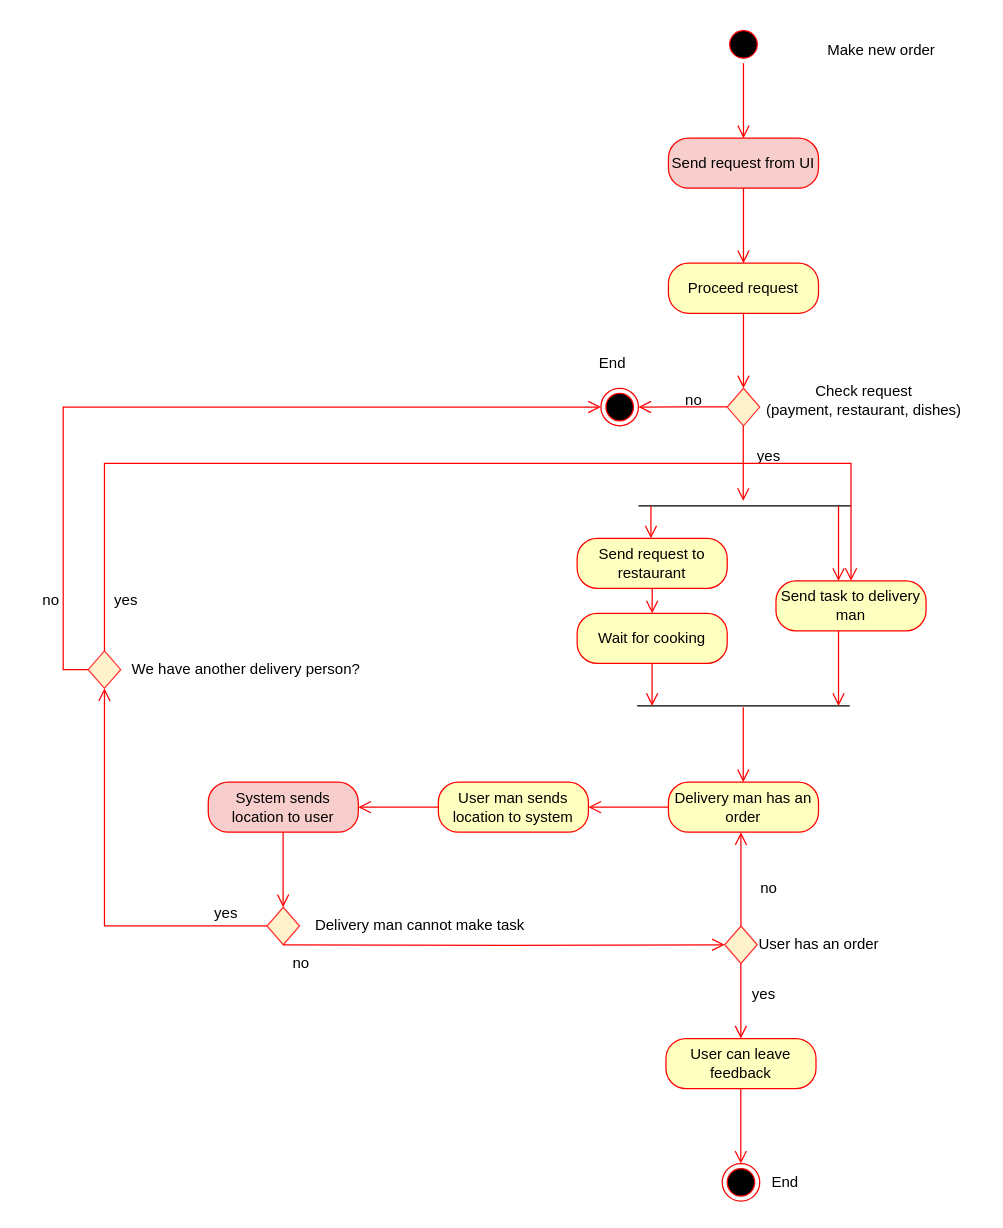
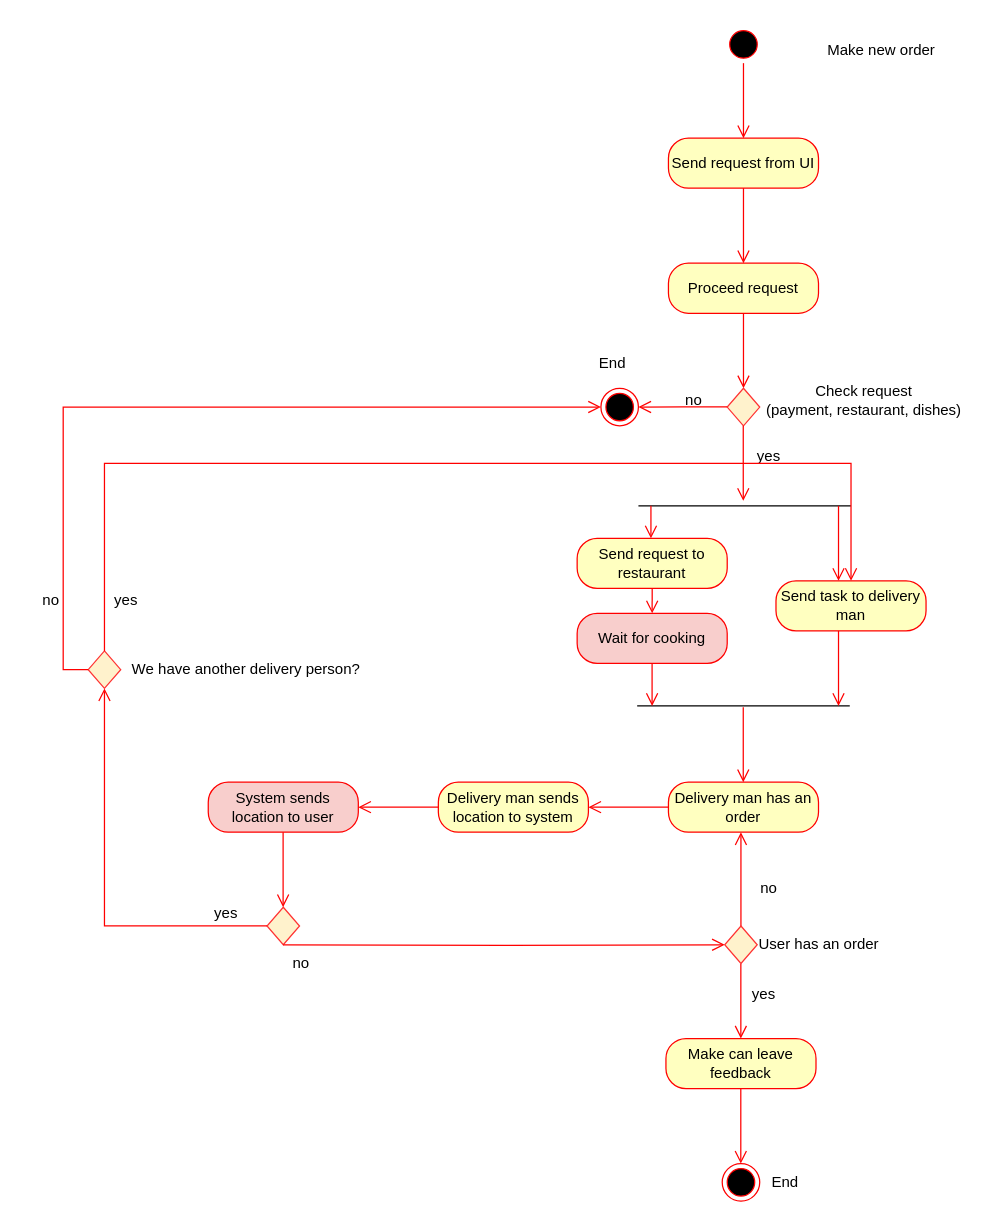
  <mxCell id="0" />
  <mxCell id="1" parent="0" />
  <mxCell id="2" value="" style="ellipse;html=1;shape=startState;fillColor=#000000;strokeColor=#ff0000;" parent="1" vertex="1"><mxGeometry x="579" y="20" width="30" height="30" as="geometry" /></mxCell>
  <mxCell id="3" value="" style="edgeStyle=orthogonalEdgeStyle;html=1;verticalAlign=bottom;endArrow=open;endSize=8;strokeColor=#ff0000;rounded=0;" parent="1" source="2" edge="1"><mxGeometry relative="1" as="geometry"><mxPoint x="594" y="110" as="targetPoint" /></mxGeometry></mxCell>
  <mxCell id="4" value="Make new order" style="text;html=1;align=center;verticalAlign=middle;resizable=0;points=[];autosize=1;strokeColor=none;fillColor=none;" parent="1" vertex="1"><mxGeometry x="649" y="25" width="110" height="30" as="geometry" /></mxCell>
- <mxCell id="5" value="Send request from UI" style="rounded=1;whiteSpace=wrap;html=1;arcSize=40;fontColor=#000000;fillColor=#f8cecc;strokeColor=#ff0000;" parent="1" vertex="1"><mxGeometry x="534" y="110" width="120" height="40" as="geometry" /></mxCell>
+ <mxCell id="5" value="Send request from UI" style="rounded=1;whiteSpace=wrap;html=1;arcSize=40;fontColor=#000000;fillColor=#ffffc0;strokeColor=#ff0000;" parent="1" vertex="1"><mxGeometry x="534" y="110" width="120" height="40" as="geometry" /></mxCell>
  <mxCell id="6" value="" style="edgeStyle=orthogonalEdgeStyle;html=1;verticalAlign=bottom;endArrow=open;endSize=8;strokeColor=#ff0000;rounded=0;" parent="1" source="5" edge="1"><mxGeometry relative="1" as="geometry"><mxPoint x="594" y="210" as="targetPoint" /></mxGeometry></mxCell>
  <mxCell id="7" value="Proceed request" style="rounded=1;whiteSpace=wrap;html=1;arcSize=40;fontColor=#000000;fillColor=#ffffc0;strokeColor=#ff0000;" parent="1" vertex="1"><mxGeometry x="534" y="210" width="120" height="40" as="geometry" /></mxCell>
  <mxCell id="8" value="" style="edgeStyle=orthogonalEdgeStyle;html=1;verticalAlign=bottom;endArrow=open;endSize=8;strokeColor=#ff0000;rounded=0;" parent="1" source="7" edge="1"><mxGeometry relative="1" as="geometry"><mxPoint x="594" y="310" as="targetPoint" /></mxGeometry></mxCell>
  <mxCell id="9" value="" style="rhombus;whiteSpace=wrap;html=1;fillColor=#fff2cc;strokeColor=#FF3333;" parent="1" vertex="1"><mxGeometry x="581" y="310" width="26" height="30" as="geometry" /></mxCell>
  <mxCell id="10" value="Check request &lt;br&gt;(payment, restaurant, dishes)" style="text;html=1;align=center;verticalAlign=middle;resizable=0;points=[];autosize=1;strokeColor=none;fillColor=none;" parent="1" vertex="1"><mxGeometry x="600" y="300" width="180" height="40" as="geometry" /></mxCell>
  <mxCell id="11" value="" style="edgeStyle=orthogonalEdgeStyle;html=1;verticalAlign=bottom;endArrow=open;endSize=8;strokeColor=#ff0000;rounded=0;" parent="1" edge="1"><mxGeometry relative="1" as="geometry"><mxPoint x="510" y="325" as="targetPoint" /><mxPoint x="581" y="324.9" as="sourcePoint" /><Array as="points"><mxPoint x="546" y="325" /><mxPoint x="510" y="325" /></Array></mxGeometry></mxCell>
  <mxCell id="12" value="no" style="text;html=1;align=center;verticalAlign=middle;resizable=0;points=[];autosize=1;strokeColor=none;fillColor=none;" parent="1" vertex="1"><mxGeometry x="534" y="305" width="40" height="30" as="geometry" /></mxCell>
  <mxCell id="13" value="" style="ellipse;html=1;shape=endState;fillColor=#000000;strokeColor=#ff0000;" parent="1" vertex="1"><mxGeometry x="480" y="310" width="30" height="30" as="geometry" /></mxCell>
  <mxCell id="14" value="Send request to restaurant" style="rounded=1;whiteSpace=wrap;html=1;arcSize=40;fontColor=#000000;fillColor=#ffffc0;strokeColor=#ff0000;" parent="1" vertex="1"><mxGeometry x="461" y="430" width="120" height="40" as="geometry" /></mxCell>
  <mxCell id="15" value="" style="edgeStyle=orthogonalEdgeStyle;html=1;verticalAlign=bottom;endArrow=open;endSize=8;strokeColor=#ff0000;rounded=0;" parent="1" edge="1"><mxGeometry relative="1" as="geometry"><mxPoint x="593.83" y="400" as="targetPoint" /><mxPoint x="593.83" y="340" as="sourcePoint" /></mxGeometry></mxCell>
  <mxCell id="16" value="yes" style="text;html=1;align=center;verticalAlign=middle;resizable=0;points=[];autosize=1;strokeColor=none;fillColor=none;" parent="1" vertex="1"><mxGeometry x="594" y="350" width="40" height="30" as="geometry" /></mxCell>
  <mxCell id="17" value="" style="line;strokeWidth=1;fillColor=none;align=left;verticalAlign=middle;spacingTop=-1;spacingLeft=3;spacingRight=3;rotatable=0;labelPosition=right;points=[];portConstraint=eastwest;strokeColor=inherit;" parent="1" vertex="1"><mxGeometry x="510" y="400" width="170" height="8" as="geometry" /></mxCell>
  <mxCell id="18" value="" style="edgeStyle=orthogonalEdgeStyle;html=1;verticalAlign=bottom;endArrow=open;endSize=8;strokeColor=#ff0000;rounded=0;" parent="1" edge="1"><mxGeometry relative="1" as="geometry"><mxPoint x="520" y="430" as="targetPoint" /><mxPoint x="520" y="404" as="sourcePoint" /><Array as="points"><mxPoint x="520" y="430" /></Array></mxGeometry></mxCell>
  <mxCell id="19" value="" style="edgeStyle=orthogonalEdgeStyle;html=1;verticalAlign=bottom;endArrow=open;endSize=8;strokeColor=#ff0000;rounded=0;" parent="1" edge="1"><mxGeometry relative="1" as="geometry"><mxPoint x="670" y="464" as="targetPoint" /><mxPoint x="670" y="404" as="sourcePoint" /></mxGeometry></mxCell>
  <mxCell id="20" value="Send task to delivery man" style="rounded=1;whiteSpace=wrap;html=1;arcSize=40;fontColor=#000000;fillColor=#ffffc0;strokeColor=#ff0000;" parent="1" vertex="1"><mxGeometry x="620" y="464" width="120" height="40" as="geometry" /></mxCell>
  <mxCell id="21" value="" style="line;strokeWidth=1;fillColor=none;align=left;verticalAlign=middle;spacingTop=-1;spacingLeft=3;spacingRight=3;rotatable=0;labelPosition=right;points=[];portConstraint=eastwest;strokeColor=inherit;" parent="1" vertex="1"><mxGeometry x="509" y="560" width="170" height="8" as="geometry" /></mxCell>
  <mxCell id="22" value="" style="edgeStyle=orthogonalEdgeStyle;html=1;verticalAlign=bottom;endArrow=open;endSize=8;strokeColor=#ff0000;rounded=0;" parent="1" edge="1"><mxGeometry relative="1" as="geometry"><mxPoint x="670" y="564" as="targetPoint" /><mxPoint x="670" y="504" as="sourcePoint" /></mxGeometry></mxCell>
  <mxCell id="23" value="" style="edgeStyle=orthogonalEdgeStyle;html=1;verticalAlign=bottom;endArrow=open;endSize=8;strokeColor=#ff0000;rounded=0;" parent="1" edge="1"><mxGeometry relative="1" as="geometry"><mxPoint x="593.83" y="625" as="targetPoint" /><mxPoint x="593.83" y="565" as="sourcePoint" /></mxGeometry></mxCell>
  <mxCell id="24" value="Delivery man has an order" style="rounded=1;whiteSpace=wrap;html=1;arcSize=40;fontColor=#000000;fillColor=#ffffc0;strokeColor=#ff0000;" parent="1" vertex="1"><mxGeometry x="534" y="625" width="120" height="40" as="geometry" /></mxCell>
  <mxCell id="25" value="" style="edgeStyle=orthogonalEdgeStyle;html=1;verticalAlign=bottom;endArrow=open;endSize=8;strokeColor=#ff0000;rounded=0;" parent="1" edge="1"><mxGeometry relative="1" as="geometry"><mxPoint x="591.9" y="830" as="targetPoint" /><mxPoint x="591.9" y="770" as="sourcePoint" /></mxGeometry></mxCell>
  <mxCell id="26" value="" style="edgeStyle=orthogonalEdgeStyle;html=1;verticalAlign=bottom;endArrow=open;endSize=8;strokeColor=#ff0000;rounded=0;exitX=0.5;exitY=0;exitDx=0;exitDy=0;entryX=0.483;entryY=1.003;entryDx=0;entryDy=0;entryPerimeter=0;" parent="1" source="46" target="24" edge="1"><mxGeometry relative="1" as="geometry"><mxPoint x="532" y="745" as="targetPoint" /><mxPoint x="532" y="685" as="sourcePoint" /></mxGeometry></mxCell>
  <mxCell id="27" value="" style="ellipse;html=1;shape=endState;fillColor=#000000;strokeColor=#ff0000;" parent="1" vertex="1"><mxGeometry x="577" y="930" width="30" height="30" as="geometry" /></mxCell>
  <mxCell id="28" value="End" style="text;html=1;align=center;verticalAlign=middle;resizable=0;points=[];autosize=1;strokeColor=none;fillColor=none;" parent="1" vertex="1"><mxGeometry x="607" y="930" width="40" height="30" as="geometry" /></mxCell>
  <mxCell id="29" value="End" style="text;html=1;align=center;verticalAlign=middle;resizable=0;points=[];autosize=1;strokeColor=none;fillColor=none;" parent="1" vertex="1"><mxGeometry x="469" y="275" width="40" height="30" as="geometry" /></mxCell>
  <mxCell id="30" value="" style="edgeStyle=orthogonalEdgeStyle;html=1;verticalAlign=bottom;endArrow=open;endSize=8;strokeColor=#ff0000;rounded=0;entryX=1;entryY=0.5;entryDx=0;entryDy=0;" parent="1" target="31" edge="1"><mxGeometry relative="1" as="geometry"><mxPoint x="490" y="645" as="targetPoint" /><mxPoint x="534" y="644.9" as="sourcePoint" /><Array as="points"><mxPoint x="528" y="645" /></Array></mxGeometry></mxCell>
- <mxCell id="31" value="User man sends location to system" style="rounded=1;whiteSpace=wrap;html=1;arcSize=40;fontColor=#000000;fillColor=#ffffc0;strokeColor=#ff0000;" parent="1" vertex="1"><mxGeometry x="350" y="625" width="120" height="40" as="geometry" /></mxCell>
+ <mxCell id="31" value="Delivery man sends location to system" style="rounded=1;whiteSpace=wrap;html=1;arcSize=40;fontColor=#000000;fillColor=#ffffc0;strokeColor=#ff0000;" parent="1" vertex="1"><mxGeometry x="350" y="625" width="120" height="40" as="geometry" /></mxCell>
  <mxCell id="32" value="System sends location to user" style="rounded=1;whiteSpace=wrap;html=1;arcSize=40;fontColor=#000000;fillColor=#f8cecc;strokeColor=#ff0000;" parent="1" vertex="1"><mxGeometry x="166" y="625" width="120" height="40" as="geometry" /></mxCell>
  <mxCell id="33" value="" style="edgeStyle=orthogonalEdgeStyle;html=1;verticalAlign=bottom;endArrow=open;endSize=8;strokeColor=#ff0000;rounded=0;entryX=1;entryY=0.5;entryDx=0;entryDy=0;" parent="1" target="32" edge="1"><mxGeometry relative="1" as="geometry"><mxPoint x="290" y="645" as="targetPoint" /><mxPoint x="350" y="644.92" as="sourcePoint" /><Array as="points"><mxPoint x="344" y="645" /></Array></mxGeometry></mxCell>
  <mxCell id="34" value="" style="edgeStyle=orthogonalEdgeStyle;html=1;verticalAlign=bottom;endArrow=open;endSize=8;strokeColor=#ff0000;rounded=0;" parent="1" edge="1"><mxGeometry relative="1" as="geometry"><mxPoint x="520.92" y="564" as="targetPoint" /><mxPoint x="520.92" y="528" as="sourcePoint" /></mxGeometry></mxCell>
- <mxCell id="35" value="Wait for cooking" style="rounded=1;whiteSpace=wrap;html=1;arcSize=40;fontColor=#000000;fillColor=#ffffc0;strokeColor=#ff0000;" parent="1" vertex="1"><mxGeometry x="461" y="490" width="120" height="40" as="geometry" /></mxCell>
+ <mxCell id="35" value="Wait for cooking" style="rounded=1;whiteSpace=wrap;html=1;arcSize=40;fontColor=#000000;fillColor=#f8cecc;strokeColor=#ff0000;" parent="1" vertex="1"><mxGeometry x="461" y="490" width="120" height="40" as="geometry" /></mxCell>
  <mxCell id="36" value="" style="edgeStyle=orthogonalEdgeStyle;html=1;verticalAlign=bottom;endArrow=open;endSize=8;strokeColor=#ff0000;rounded=0;" parent="1" edge="1"><mxGeometry relative="1" as="geometry"><mxPoint x="520.97" y="490" as="targetPoint" /><mxPoint x="521" y="470" as="sourcePoint" /><Array as="points"><mxPoint x="520.97" y="490" /></Array></mxGeometry></mxCell>
- <mxCell id="37" value="User can leave feedback" style="rounded=1;whiteSpace=wrap;html=1;arcSize=40;fontColor=#000000;fillColor=#ffffc0;strokeColor=#ff0000;" parent="1" vertex="1"><mxGeometry x="532" y="830" width="120" height="40" as="geometry" /></mxCell>
+ <mxCell id="37" value="Make can leave feedback" style="rounded=1;whiteSpace=wrap;html=1;arcSize=40;fontColor=#000000;fillColor=#ffffc0;strokeColor=#ff0000;" parent="1" vertex="1"><mxGeometry x="532" y="830" width="120" height="40" as="geometry" /></mxCell>
  <mxCell id="38" value="" style="edgeStyle=orthogonalEdgeStyle;html=1;verticalAlign=bottom;endArrow=open;endSize=8;strokeColor=#ff0000;rounded=0;" parent="1" edge="1"><mxGeometry relative="1" as="geometry"><mxPoint x="591.86" y="930" as="targetPoint" /><mxPoint x="591.86" y="870" as="sourcePoint" /></mxGeometry></mxCell>
  <mxCell id="39" value="" style="rhombus;whiteSpace=wrap;html=1;fillColor=#fff2cc;strokeColor=#FF3333;" parent="1" vertex="1"><mxGeometry x="213" y="725" width="26" height="30" as="geometry" /></mxCell>
  <mxCell id="40" value="" style="edgeStyle=orthogonalEdgeStyle;html=1;verticalAlign=bottom;endArrow=open;endSize=8;strokeColor=#ff0000;rounded=0;" parent="1" edge="1"><mxGeometry relative="1" as="geometry"><mxPoint x="225.86" y="725" as="targetPoint" /><mxPoint x="225.86" y="665" as="sourcePoint" /></mxGeometry></mxCell>
- <mxCell id="41" value="Delivery man cannot make task" style="text;html=1;align=center;verticalAlign=middle;resizable=0;points=[];autosize=1;strokeColor=none;fillColor=none;" parent="1" vertex="1"><mxGeometry x="240" y="725" width="190" height="30" as="geometry" /></mxCell>
  <mxCell id="42" value="" style="edgeStyle=orthogonalEdgeStyle;html=1;verticalAlign=bottom;endArrow=open;endSize=8;strokeColor=#ff0000;rounded=0;entryX=0.5;entryY=1;entryDx=0;entryDy=0;" parent="1" target="50" edge="1"><mxGeometry relative="1" as="geometry"><mxPoint x="40" y="630" as="targetPoint" /><mxPoint x="213" y="739.89" as="sourcePoint" /><Array as="points"><mxPoint x="83" y="740" /></Array></mxGeometry></mxCell>
  <mxCell id="43" value="yes" style="text;html=1;align=center;verticalAlign=middle;resizable=0;points=[];autosize=1;strokeColor=none;fillColor=none;" parent="1" vertex="1"><mxGeometry x="160" y="715" width="40" height="30" as="geometry" /></mxCell>
  <mxCell id="44" value="" style="edgeStyle=orthogonalEdgeStyle;html=1;verticalAlign=bottom;endArrow=open;endSize=8;strokeColor=#ff0000;rounded=0;entryX=0;entryY=0.5;entryDx=0;entryDy=0;" parent="1" target="46" edge="1"><mxGeometry relative="1" as="geometry"><mxPoint x="500" y="740" as="targetPoint" /><mxPoint x="225.89" y="755" as="sourcePoint" /></mxGeometry></mxCell>
  <mxCell id="45" value="no" style="text;html=1;align=center;verticalAlign=middle;resizable=0;points=[];autosize=1;strokeColor=none;fillColor=none;" parent="1" vertex="1"><mxGeometry x="220" y="755" width="40" height="30" as="geometry" /></mxCell>
  <mxCell id="46" value="" style="rhombus;whiteSpace=wrap;html=1;fillColor=#fff2cc;strokeColor=#FF3333;" parent="1" vertex="1"><mxGeometry x="579" y="740" width="26" height="30" as="geometry" /></mxCell>
  <mxCell id="47" value="User has an order" style="text;html=1;align=center;verticalAlign=middle;resizable=0;points=[];autosize=1;strokeColor=none;fillColor=none;" parent="1" vertex="1"><mxGeometry x="594" y="740" width="120" height="30" as="geometry" /></mxCell>
  <mxCell id="48" value="yes" style="text;html=1;align=center;verticalAlign=middle;resizable=0;points=[];autosize=1;strokeColor=none;fillColor=none;" parent="1" vertex="1"><mxGeometry x="590" y="780" width="40" height="30" as="geometry" /></mxCell>
  <mxCell id="49" value="no" style="text;html=1;align=center;verticalAlign=middle;resizable=0;points=[];autosize=1;strokeColor=none;fillColor=none;" parent="1" vertex="1"><mxGeometry x="594" y="695" width="40" height="30" as="geometry" /></mxCell>
  <mxCell id="50" value="" style="rhombus;whiteSpace=wrap;html=1;fillColor=#fff2cc;strokeColor=#FF3333;" vertex="1" parent="1"><mxGeometry x="70" y="520" width="26" height="30" as="geometry" /></mxCell>
  <mxCell id="51" value="We have another delivery person?" style="text;html=1;align=center;verticalAlign=middle;resizable=0;points=[];autosize=1;strokeColor=none;fillColor=none;" vertex="1" parent="1"><mxGeometry x="91" y="520" width="210" height="30" as="geometry" /></mxCell>
  <mxCell id="52" value="" style="edgeStyle=orthogonalEdgeStyle;html=1;verticalAlign=bottom;endArrow=open;endSize=8;strokeColor=#ff0000;rounded=0;exitX=0.5;exitY=0;exitDx=0;exitDy=0;entryX=0.5;entryY=0;entryDx=0;entryDy=0;" edge="1" parent="1" source="50" target="20"><mxGeometry relative="1" as="geometry"><mxPoint x="470" y="370" as="targetPoint" /><mxPoint x="280" y="459.94" as="sourcePoint" /><Array as="points"><mxPoint x="83" y="370" /><mxPoint x="680" y="370" /></Array></mxGeometry></mxCell>
  <mxCell id="53" value="yes" style="text;html=1;align=center;verticalAlign=middle;resizable=0;points=[];autosize=1;strokeColor=none;fillColor=none;" vertex="1" parent="1"><mxGeometry x="80" y="465" width="40" height="30" as="geometry" /></mxCell>
  <mxCell id="54" value="" style="edgeStyle=orthogonalEdgeStyle;html=1;verticalAlign=bottom;endArrow=open;endSize=8;strokeColor=#ff0000;rounded=0;exitX=0;exitY=0.5;exitDx=0;exitDy=0;entryX=0;entryY=0.5;entryDx=0;entryDy=0;" edge="1" parent="1" source="50" target="13"><mxGeometry relative="1" as="geometry"><mxPoint x="420" y="330" as="targetPoint" /><mxPoint x="-70" y="519.99" as="sourcePoint" /><Array as="points"><mxPoint x="50" y="535" /><mxPoint x="50" y="325" /></Array></mxGeometry></mxCell>
  <mxCell id="55" value="no&lt;br&gt;" style="text;html=1;align=center;verticalAlign=middle;resizable=0;points=[];autosize=1;strokeColor=none;fillColor=none;" vertex="1" parent="1"><mxGeometry x="20" y="465" width="40" height="30" as="geometry" /></mxCell>
